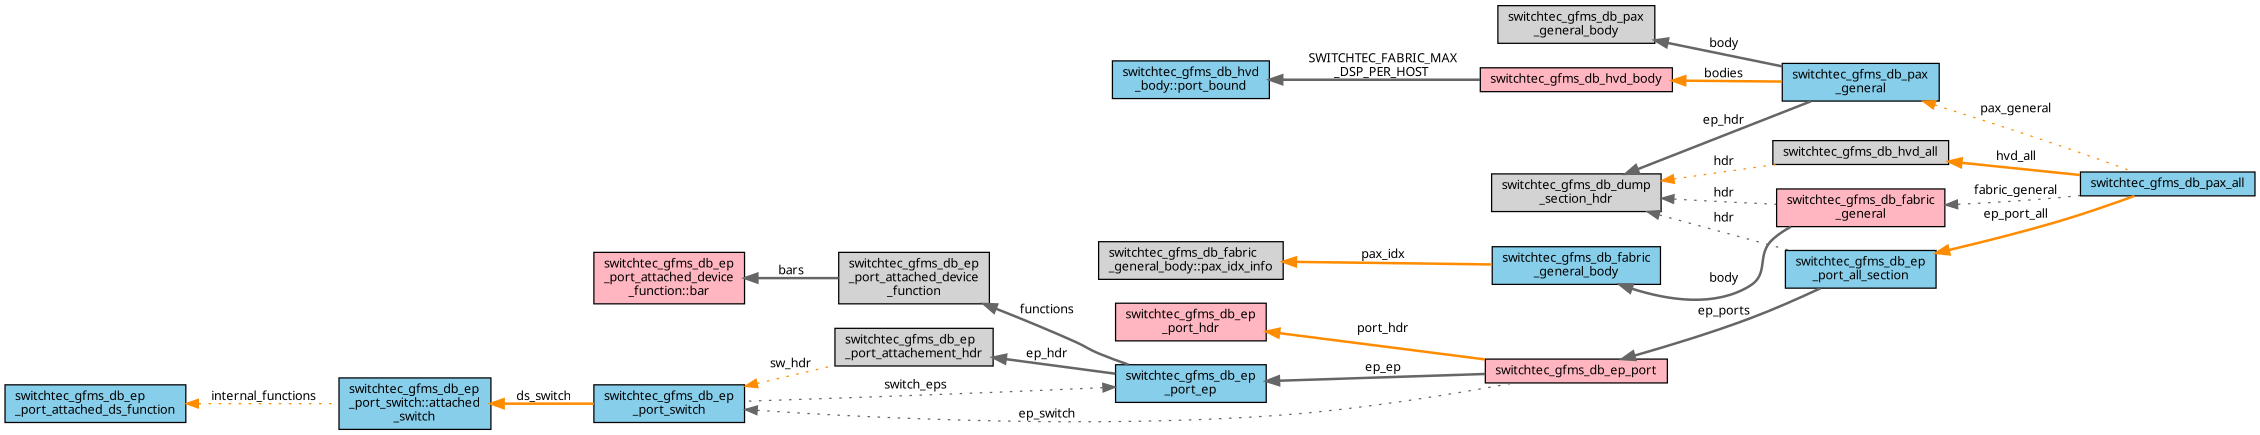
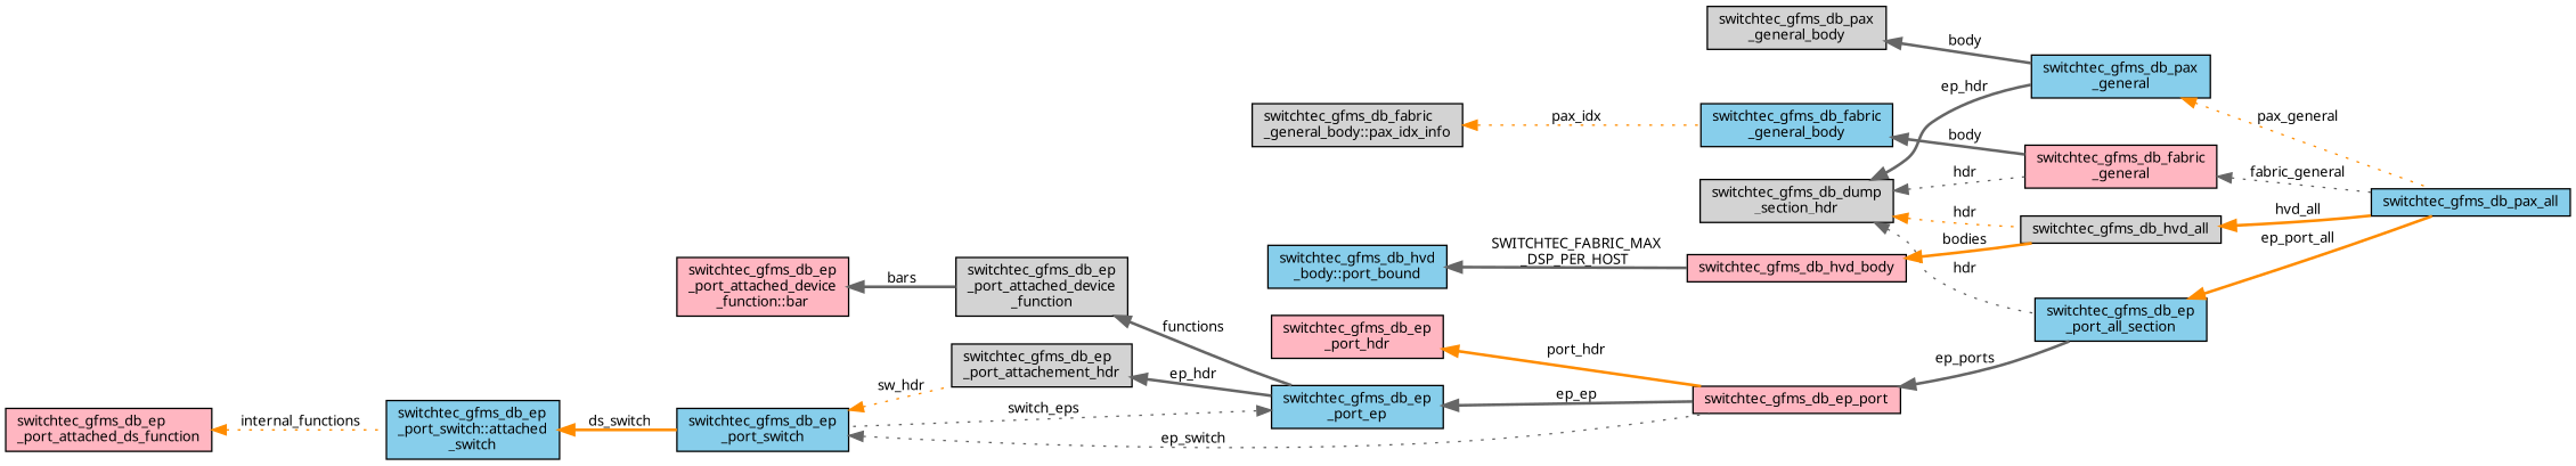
  digraph {
    fontname="Noto Sans"
    rankdir=LR
    node [color=black fillcolor=skyblue fontname="Noto Sans" fontsize=10 shape=record style=filled]
    edge [color=gray40 dir=back fontname="Noto Sans" fontsize=10 labelfontname=Helvetica labelfontsize=10 style=bold]
    n1 [fontcolor=black height=0.2 label=switchtec_gfms_db_pax_all width=0.4]
    n2 [height=0.2 label="switchtec_gfms_db_pax\l_general" width=0.4]
    n3 [fillcolor=lightgrey height=0.2 label="switchtec_gfms_db_pax\l_general_body" width=0.4]
    n4 [fillcolor=lightgrey height=0.2 label="switchtec_gfms_db_dump\l_section_hdr" width=0.4]
    n5 [fillcolor=lightpink height=0.2 label="switchtec_gfms_db_fabric\l_general" width=0.4]
    n6 [fillcolor=lightgrey height=0.2 label=switchtec_gfms_db_hvd_all width=0.4]
    n7 [height=0.2 label="switchtec_gfms_db_ep\l_port_all_section" width=0.4]
    n8 [height=0.2 label="switchtec_gfms_db_fabric\l_general_body" width=0.4]
    n9 [fillcolor=lightgrey height=0.2 label="switchtec_gfms_db_fabric\l_general_body::pax_idx_info" width=0.4]
    n10 [fillcolor=lightpink height=0.2 label=switchtec_gfms_db_hvd_body width=0.4]
    n11 [height=0.2 label="switchtec_gfms_db_hvd\l_body::port_bound" width=0.4]
    n12 [fillcolor=lightpink height=0.2 label=switchtec_gfms_db_ep_port width=0.4]
    n13 [height=0.2 label="switchtec_gfms_db_ep\l_port_switch" width=0.4]
    n14 [fillcolor=lightgrey height=0.2 label="switchtec_gfms_db_ep\l_port_attachement_hdr" width=0.4]
    n15 [height=0.2 label="switchtec_gfms_db_ep\l_port_switch::attached\l_switch" width=0.4]
-   n16 [height=0.2 label="switchtec_gfms_db_ep\l_port_attached_ds_function" width=0.4]
+   n16 [fillcolor=lightpink height=0.2 label="switchtec_gfms_db_ep\l_port_attached_ds_function" width=0.4]
    n17 [height=0.2 label="switchtec_gfms_db_ep\l_port_ep" width=0.4]
    n18 [fillcolor=lightgrey height=0.2 label="switchtec_gfms_db_ep\l_port_attached_device\l_function" width=0.4]
    n19 [fillcolor=lightpink height=0.2 label="switchtec_gfms_db_ep\l_port_attached_device\l_function::bar" width=0.4]
    n20 [fillcolor=lightpink height=0.2 label="switchtec_gfms_db_ep\l_port_hdr" width=0.4]
    n2 -> n1 [color=darkorange label=" pax_general" style=dotted]
    n3 -> n2 [label=" body"]
    n4 -> n2 [label=" ep_hdr"]
    n4 -> n5 [label=" hdr" style=dotted]
    n4 -> n6 [color=darkorange label=" hdr" style=dotted]
    n4 -> n7 [label=" hdr" style=dotted]
    n5 -> n1 [label=" fabric_general" style=dotted]
    n6 -> n1 [color=darkorange label=" hvd_all"]
    n7 -> n1 [color=darkorange label=" ep_port_all"]
    n8 -> n5 [label=" body"]
-   n9 -> n8 [color=darkorange label=" pax_idx"]
-   n10 -> n2 [color=darkorange label=" bodies"]
+   n9 -> n8 [color=darkorange label=" pax_idx" style=dotted]
+   n10 -> n6 [color=darkorange label=" bodies"]
    n11 -> n10 [label=" SWITCHTEC_FABRIC_MAX\l_DSP_PER_HOST"]
    n12 -> n7 [label=" ep_ports"]
    n13 -> n12 [label=" ep_switch" style=dotted]
    n13 -> n14 [color=darkorange label=" sw_hdr" style=dotted]
    n14 -> n17 [label=" ep_hdr"]
    n15 -> n13 [color=darkorange label=" ds_switch"]
    n16 -> n15 [color=darkorange label=" internal_functions" style=dotted]
    n17 -> n12 [label=" ep_ep"]
    n17 -> n13 [label=" switch_eps" style=dotted]
    n18 -> n17 [label=" functions"]
    n19 -> n18 [label=" bars"]
    n20 -> n12 [color=darkorange label=" port_hdr"]
  }
